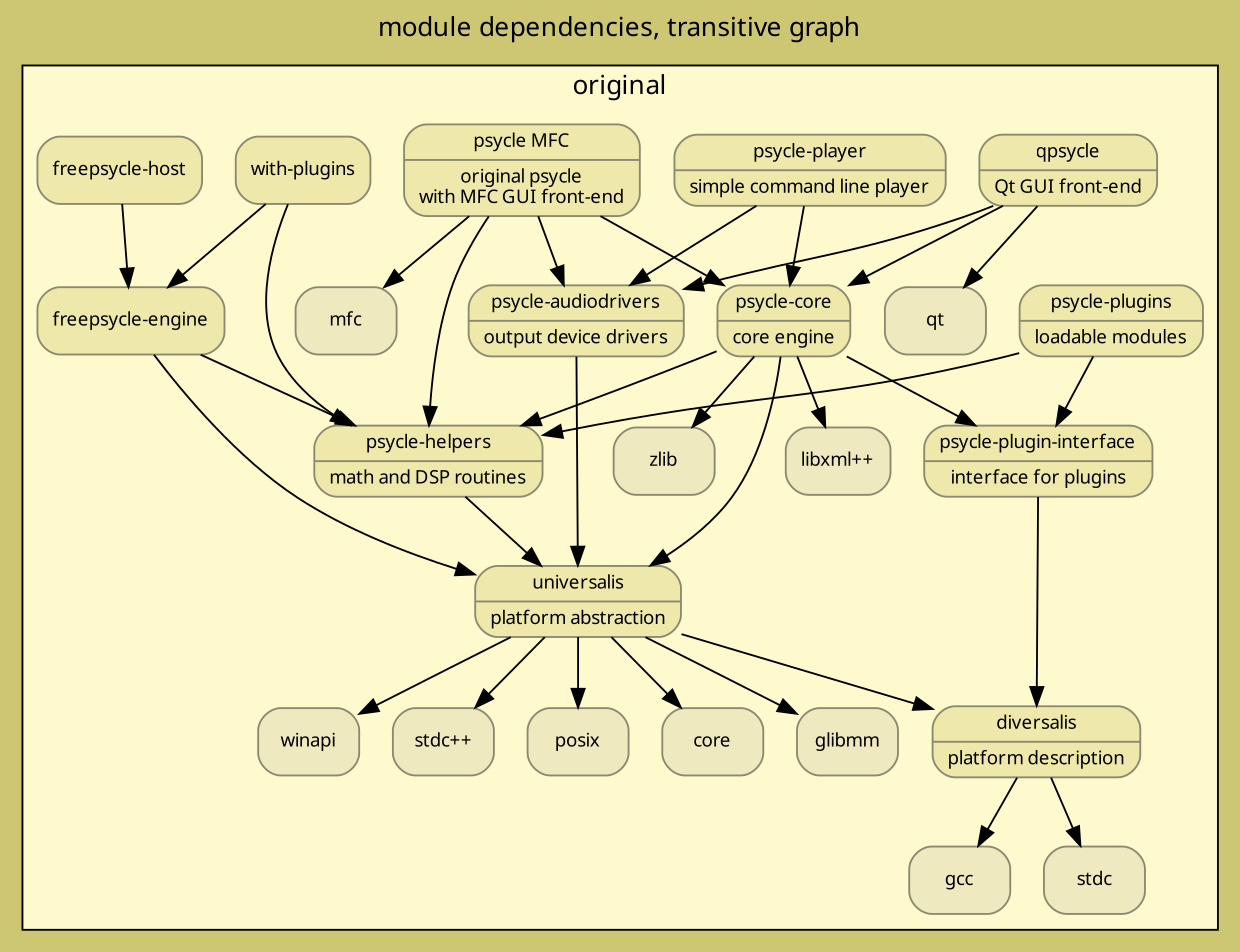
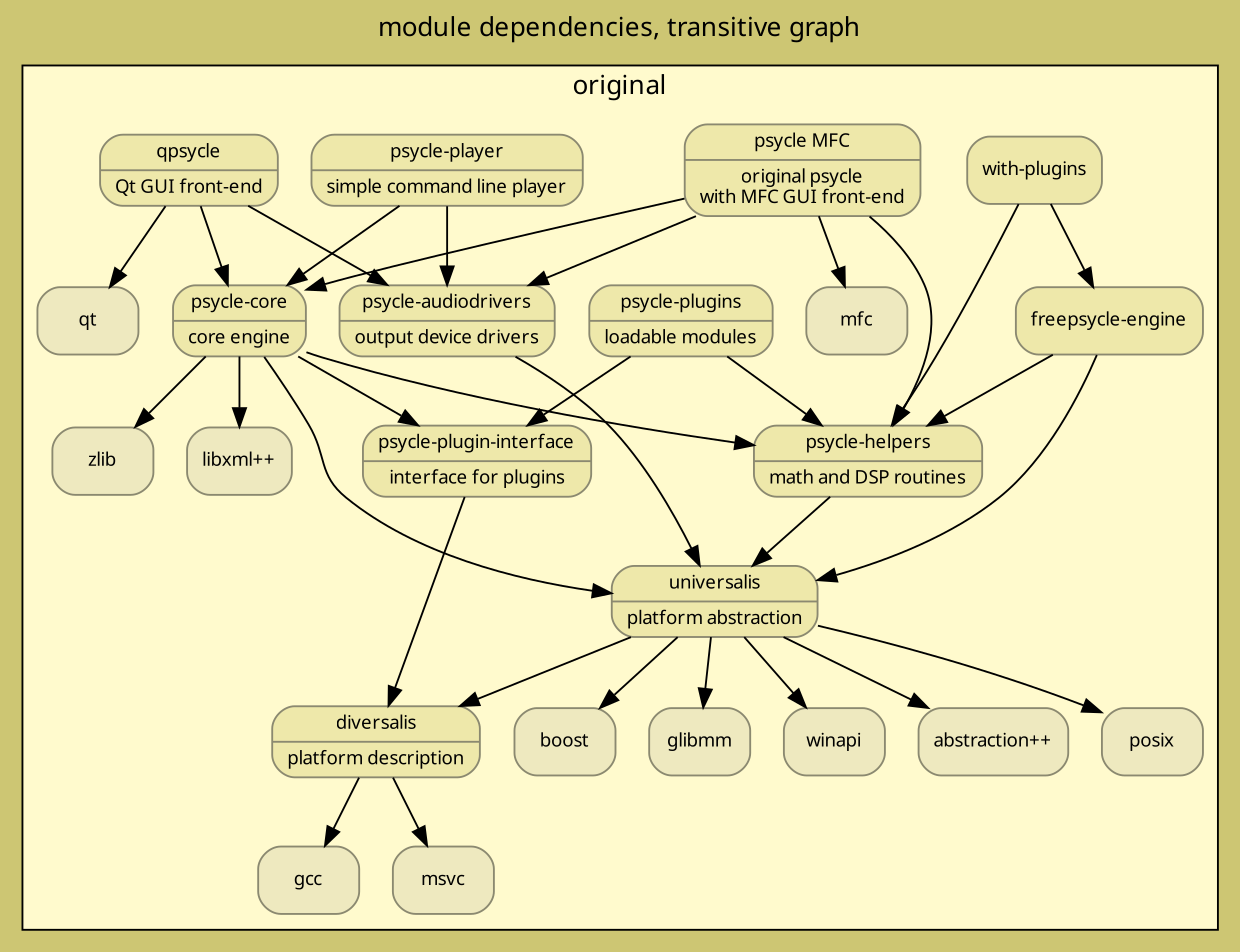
  digraph {
    bgcolor=khaki3
    fontname=verdana
    fontsize=14
    label="module dependencies, transitive graph"
    labelloc=t
    node [color=lemonchiffon4 fillcolor=palegoldenrod fontname=verdana fontsize=10 shape=Mrecord style=filled]
-   "stdc++" [fillcolor=lemonchiffon2]
+   "stdc++" [fillcolor=lemonchiffon2 label="abstraction++"]
    posix [fillcolor=lemonchiffon2]
-   boost [fillcolor=lemonchiffon2 label=core]
+   boost [fillcolor=lemonchiffon2]
    glibmm [fillcolor=lemonchiffon2]
    qt [fillcolor=lemonchiffon2]
    "libxml++" [fillcolor=lemonchiffon2]
    zlib [fillcolor=lemonchiffon2]
    winapi [fillcolor=lemonchiffon2]
    mfc [fillcolor=lemonchiffon2]
    gcc [fillcolor=lemonchiffon2]
-   msvc [fillcolor=lemonchiffon2 label=stdc]
+   msvc [fillcolor=lemonchiffon2]
    n12 [label="{ diversalis | platform description }"]
    n13 [label="{ universalis | platform abstraction }"]
    n14 [label="{ psycle-helpers | math and DSP routines }"]
    n15 [label="{psycle-plugin-interface | interface for plugins }"]
    n16 [label="{ psycle-core | core engine }"]
    n17 [label="{ psycle-audiodrivers | output device drivers }"]
    n18 [label="{ psycle-player | simple command line player }"]
    n19 [label="{ psycle-plugins | loadable modules }"]
    n20 [label="{ qpsycle | Qt GUI front-end }"]
    n21 [label="{ psycle MFC | original psycle\nwith MFC GUI front-end }"]
    "freepsycle-engine"
    n23 [label="with-plugins"]
-   "freepsycle-host"
    subgraph cluster_1 {
      bgcolor=lemonchiffon1
      label=original
      "stdc++"
      posix
      boost
      glibmm
      qt
      "libxml++"
      zlib
      winapi
      mfc
      gcc
      msvc
      n12
      n13
      n14
      n15
      n16
      n17
      n18
      n19
      n20
      n21
      "freepsycle-engine"
      n23
-     "freepsycle-host"
    }
    n12 -> gcc
    n12 -> msvc
    n13 -> "stdc++"
    n13 -> posix
    n13 -> boost
    n13 -> glibmm
    n13 -> winapi
    n13 -> n12
    n14 -> n13
    n15 -> n12
    n16 -> "libxml++"
    n16 -> zlib
    n16 -> n13
    n16 -> n14
    n16 -> n15
    n17 -> n13
    n18 -> n16
    n18 -> n17
    n19 -> n14
    n19 -> n15
    n20 -> qt
    n20 -> n16
    n20 -> n17
    n21 -> mfc
    n21 -> n14
    n21 -> n16
    n21 -> n17
    "freepsycle-engine" -> n13
    "freepsycle-engine" -> n14
    n23 -> n14
    n23 -> "freepsycle-engine"
-   "freepsycle-host" -> "freepsycle-engine"
  }
